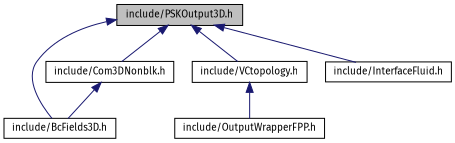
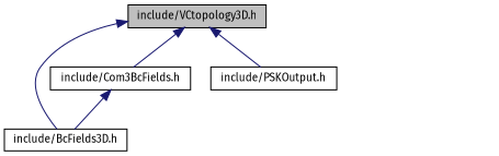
  digraph {
    fontname="Fira Sans"
    node [color=black fillcolor=white fontname="Fira Sans" fontsize=10 shape=record style=filled]
    edge [color=midnightblue dir=back fontname="Fira Sans" fontsize=10 labelfontname=Helvetica labelfontsize=10 style=solid]
-   n1 [fillcolor=grey75 fontcolor=black height=0.2 label="include/PSKOutput3D.h" width=0.4]
+   n1 [fillcolor=grey75 fontcolor=black height=0.2 label="include/VCtopology3D.h" width=0.4]
    n2 [height=0.2 label="include/BcFields3D.h" width=0.4]
-   n3 [height=0.2 label="include/Com3DNonblk.h" width=0.4]
-   n4 [height=0.2 label="include/VCtopology.h" width=0.4]
-   n5 [height=0.2 label="include/InterfaceFluid.h" width=0.4]
-   n6 [height=0.2 label="include/OutputWrapperFPP.h" width=0.4]
+   n3 [height=0.2 label="include/Com3BcFields.h" width=0.4]
+   n4 [height=0.2 label="include/PSKOutput.h" width=0.4]
    n1 -> n2
    n1 -> n3
    n1 -> n4
-   n1 -> n5
    n3 -> n2
-   n4 -> n6
  }
